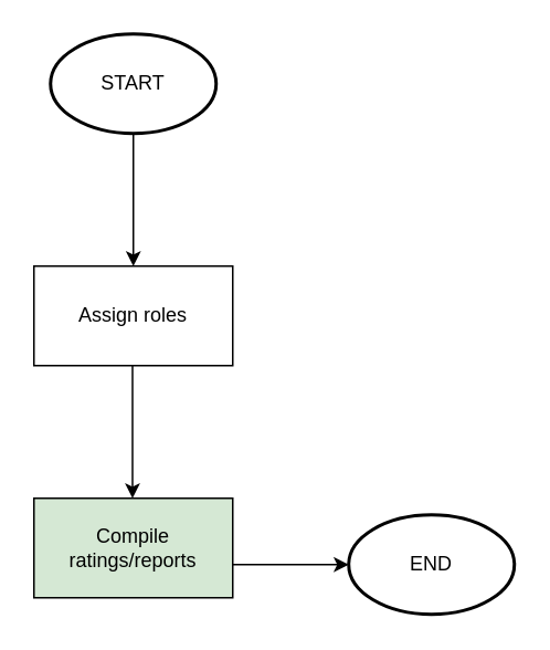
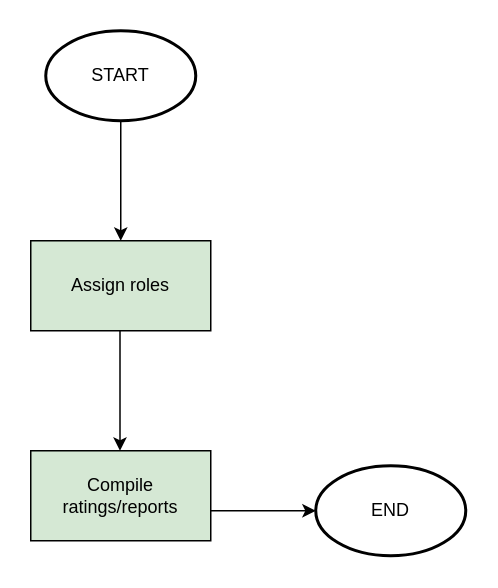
  <mxCell id="0" />
  <mxCell id="1" parent="0" />
  <mxCell id="2" value="START" style="strokeWidth=2;html=1;shape=mxgraph.flowchart.start_1;whiteSpace=wrap;" vertex="1" parent="1"><mxGeometry x="30" y="20" width="100" height="60" as="geometry" /></mxCell>
  <mxCell id="3" value="END" style="strokeWidth=2;html=1;shape=mxgraph.flowchart.start_1;whiteSpace=wrap;" vertex="1" parent="1"><mxGeometry x="210" y="310" width="100" height="60" as="geometry" /></mxCell>
- <mxCell id="4" value="Assign roles" style="rounded=0;whiteSpace=wrap;html=1;" vertex="1" parent="1"><mxGeometry x="20" y="160" width="120" height="60" as="geometry" /></mxCell>
+ <mxCell id="4" value="Assign roles" style="rounded=0;whiteSpace=wrap;html=1;fillColor=#d5e8d4;" vertex="1" parent="1"><mxGeometry x="20" y="160" width="120" height="60" as="geometry" /></mxCell>
  <mxCell id="5" value="" style="endArrow=classic;html=1;rounded=0;" edge="1" parent="1"><mxGeometry width="50" height="50" relative="1" as="geometry"><mxPoint x="80" y="80" as="sourcePoint" /><mxPoint x="80" y="160" as="targetPoint" /></mxGeometry></mxCell>
  <mxCell id="6" value="" style="endArrow=classic;html=1;rounded=0;" edge="1" parent="1"><mxGeometry width="50" height="50" relative="1" as="geometry"><mxPoint x="79.5" y="220" as="sourcePoint" /><mxPoint x="79.5" y="300" as="targetPoint" /></mxGeometry></mxCell>
  <mxCell id="7" value="Compile ratings/reports" style="rounded=0;whiteSpace=wrap;html=1;fillColor=#d5e8d4;" vertex="1" parent="1"><mxGeometry x="20" y="300" width="120" height="60" as="geometry" /></mxCell>
  <mxCell id="8" value="" style="endArrow=classic;html=1;rounded=0;" edge="1" parent="1"><mxGeometry width="50" height="50" relative="1" as="geometry"><mxPoint x="140" y="340" as="sourcePoint" /><mxPoint x="210" y="340" as="targetPoint" /></mxGeometry></mxCell>
